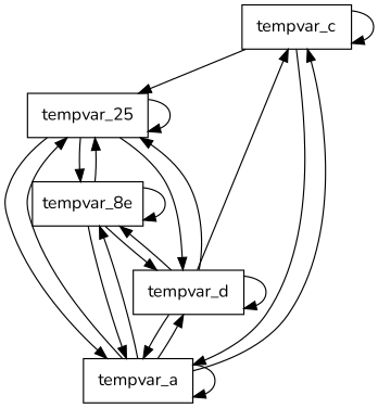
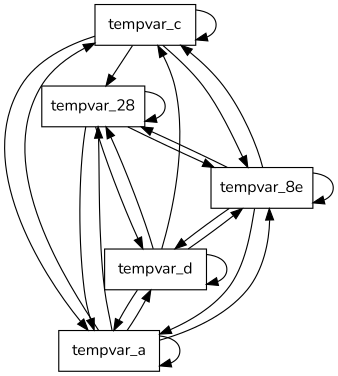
  digraph {
    fontname=Nunito
    node [fontname=Nunito shape=box]
    edge [fontname=Nunito]
    " tempvar_c "
-   " tempvar_25 "
+   " tempvar_25 " [label=tempvar_28]
    n3 [label=tempvar_8e]
    " tempvar_a "
    " tempvar_d "
    " tempvar_c " -> " tempvar_c "
    " tempvar_c " -> " tempvar_25 "
+   " tempvar_c " -> n3
    " tempvar_c " -> " tempvar_a "
    " tempvar_25 " -> " tempvar_25 "
    " tempvar_25 " -> n3
    " tempvar_25 " -> " tempvar_a "
    " tempvar_25 " -> " tempvar_d "
+   n3 -> " tempvar_c "
    n3 -> " tempvar_25 "
    n3 -> n3
    n3 -> " tempvar_a "
    n3 -> " tempvar_d "
    " tempvar_a " -> " tempvar_c "
    " tempvar_a " -> " tempvar_25 "
    " tempvar_a " -> n3
    " tempvar_a " -> " tempvar_a "
    " tempvar_a " -> " tempvar_d "
    " tempvar_d " -> " tempvar_c "
    " tempvar_d " -> " tempvar_25 "
    " tempvar_d " -> n3
    " tempvar_d " -> " tempvar_a "
    " tempvar_d " -> " tempvar_d "
  }
